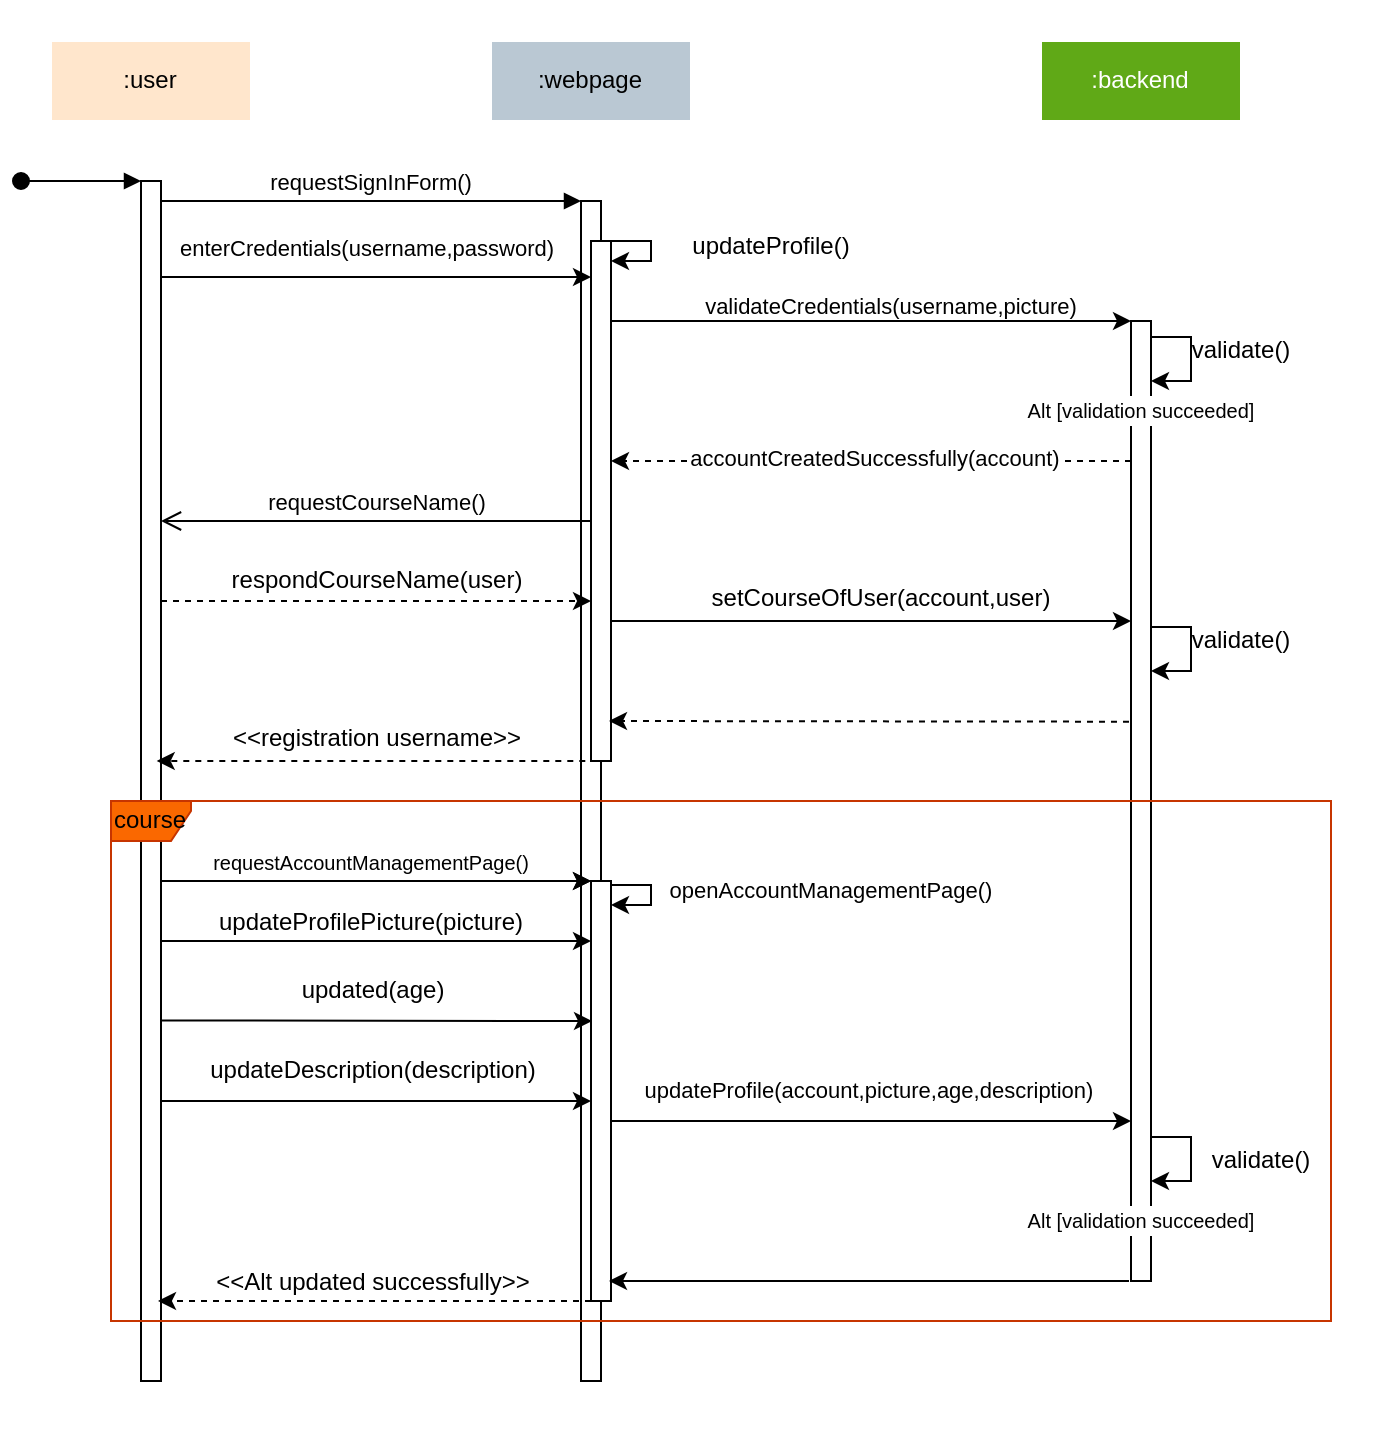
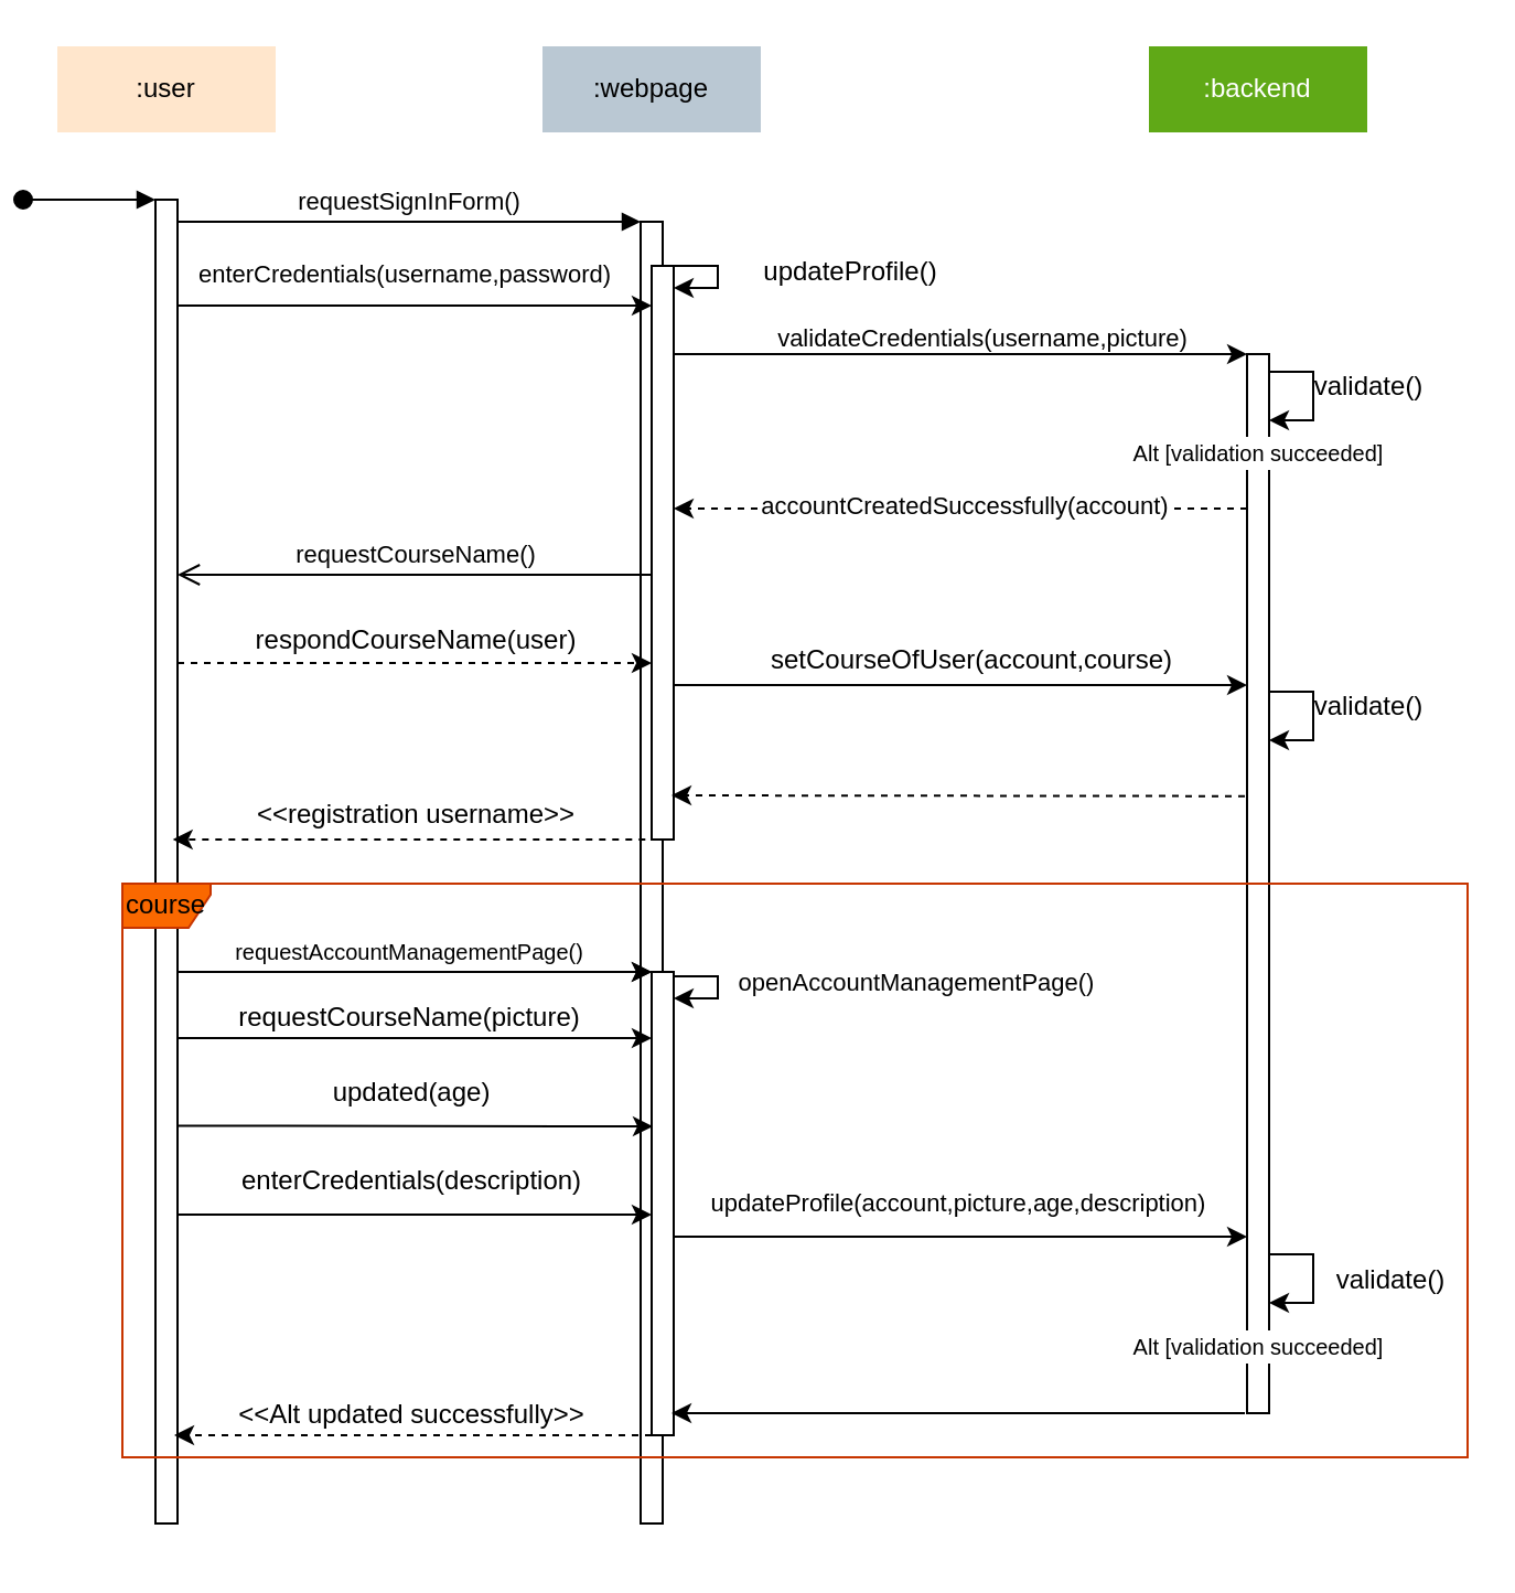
  <mxCell id="0" />
  <mxCell id="1" parent="0" />
  <mxCell id="2" value=":user" style="shape=umlLifeline;perimeter=lifelinePerimeter;whiteSpace=wrap;html=1;container=0;dropTarget=0;collapsible=0;recursiveResize=0;outlineConnect=0;portConstraint=eastwest;newEdgeStyle={&quot;edgeStyle&quot;:&quot;elbowEdgeStyle&quot;,&quot;elbow&quot;:&quot;vertical&quot;,&quot;curved&quot;:0,&quot;rounded&quot;:0};fillColor=#ffe6cc;strokeColor=#FFFFFF;" parent="1" vertex="1"><mxGeometry x="20" y="20" width="100" height="680" as="geometry" /></mxCell>
  <mxCell id="3" value="" style="html=1;points=[];perimeter=orthogonalPerimeter;outlineConnect=0;targetShapes=umlLifeline;portConstraint=eastwest;newEdgeStyle={&quot;edgeStyle&quot;:&quot;elbowEdgeStyle&quot;,&quot;elbow&quot;:&quot;vertical&quot;,&quot;curved&quot;:0,&quot;rounded&quot;:0};" parent="2" vertex="1"><mxGeometry x="45" y="70" width="10" height="600" as="geometry" /></mxCell>
  <mxCell id="4" value="" style="html=1;verticalAlign=bottom;startArrow=oval;endArrow=block;startSize=8;edgeStyle=elbowEdgeStyle;elbow=vertical;curved=0;rounded=0;" parent="2" target="3" edge="1"><mxGeometry relative="1" as="geometry"><mxPoint x="-15" y="70" as="sourcePoint" /></mxGeometry></mxCell>
  <mxCell id="5" value=":webpage" style="shape=umlLifeline;perimeter=lifelinePerimeter;whiteSpace=wrap;html=1;container=0;dropTarget=0;collapsible=0;recursiveResize=0;outlineConnect=0;portConstraint=eastwest;newEdgeStyle={&quot;edgeStyle&quot;:&quot;elbowEdgeStyle&quot;,&quot;elbow&quot;:&quot;vertical&quot;,&quot;curved&quot;:0,&quot;rounded&quot;:0};fillColor=#bac8d3;strokeColor=#FFFFFF;" parent="1" vertex="1"><mxGeometry x="240" y="20" width="100" height="680" as="geometry" /></mxCell>
  <mxCell id="6" value="" style="html=1;points=[];perimeter=orthogonalPerimeter;outlineConnect=0;targetShapes=umlLifeline;portConstraint=eastwest;newEdgeStyle={&quot;edgeStyle&quot;:&quot;elbowEdgeStyle&quot;,&quot;elbow&quot;:&quot;vertical&quot;,&quot;curved&quot;:0,&quot;rounded&quot;:0};" parent="5" vertex="1"><mxGeometry x="45" y="80" width="10" height="590" as="geometry" /></mxCell>
  <mxCell id="7" value="" style="html=1;points=[];perimeter=orthogonalPerimeter;outlineConnect=0;targetShapes=umlLifeline;portConstraint=eastwest;newEdgeStyle={&quot;edgeStyle&quot;:&quot;elbowEdgeStyle&quot;,&quot;elbow&quot;:&quot;vertical&quot;,&quot;curved&quot;:0,&quot;rounded&quot;:0};" parent="5" vertex="1"><mxGeometry x="50" y="100" width="10" height="260" as="geometry" /></mxCell>
  <mxCell id="8" value="" style="endArrow=classic;html=1;rounded=0;" edge="1" parent="5" target="7"><mxGeometry width="50" height="50" relative="1" as="geometry"><mxPoint x="70" y="100" as="sourcePoint" /><mxPoint x="110" y="100" as="targetPoint" /><Array as="points"><mxPoint x="60" y="100" /><mxPoint x="70" y="100" /><mxPoint x="80" y="100" /><mxPoint x="80" y="110" /><mxPoint x="70" y="110" /></Array></mxGeometry></mxCell>
  <mxCell id="9" value="" style="html=1;points=[];perimeter=orthogonalPerimeter;outlineConnect=0;targetShapes=umlLifeline;portConstraint=eastwest;newEdgeStyle={&quot;edgeStyle&quot;:&quot;elbowEdgeStyle&quot;,&quot;elbow&quot;:&quot;vertical&quot;,&quot;curved&quot;:0,&quot;rounded&quot;:0};" vertex="1" parent="5"><mxGeometry x="50" y="420" width="10" height="210" as="geometry" /></mxCell>
  <mxCell id="10" value="requestSignInForm()" style="html=1;verticalAlign=bottom;endArrow=block;edgeStyle=elbowEdgeStyle;elbow=vertical;curved=0;rounded=0;" parent="1" source="3" target="6" edge="1"><mxGeometry relative="1" as="geometry"><mxPoint x="175" y="110" as="sourcePoint" /><Array as="points"><mxPoint x="160" y="100" /></Array></mxGeometry></mxCell>
  <mxCell id="11" value="requestCourseName()" style="html=1;verticalAlign=bottom;endArrow=open;endSize=8;edgeStyle=elbowEdgeStyle;elbow=vertical;curved=0;rounded=0;" parent="1" source="7" target="3" edge="1"><mxGeometry x="-0.002" relative="1" as="geometry"><mxPoint x="175" y="185" as="targetPoint" /><Array as="points"><mxPoint x="170" y="260" /></Array><mxPoint as="offset" /></mxGeometry></mxCell>
  <mxCell id="12" value=":backend" style="shape=umlLifeline;perimeter=lifelinePerimeter;whiteSpace=wrap;html=1;container=0;dropTarget=0;collapsible=0;recursiveResize=0;outlineConnect=0;portConstraint=eastwest;newEdgeStyle={&quot;edgeStyle&quot;:&quot;elbowEdgeStyle&quot;,&quot;elbow&quot;:&quot;vertical&quot;,&quot;curved&quot;:0,&quot;rounded&quot;:0};fillColor=#60a917;strokeColor=#FFFFFF;fontColor=#ffffff;" vertex="1" parent="1"><mxGeometry x="515" y="20" width="100" height="680" as="geometry" /></mxCell>
  <mxCell id="13" value="" style="html=1;points=[];perimeter=orthogonalPerimeter;outlineConnect=0;targetShapes=umlLifeline;portConstraint=eastwest;newEdgeStyle={&quot;edgeStyle&quot;:&quot;elbowEdgeStyle&quot;,&quot;elbow&quot;:&quot;vertical&quot;,&quot;curved&quot;:0,&quot;rounded&quot;:0};" vertex="1" parent="12"><mxGeometry x="45" y="140" width="10" height="480" as="geometry" /></mxCell>
  <mxCell id="14" value="updateProfile()" style="text;html=1;align=center;verticalAlign=middle;resizable=0;points=[];autosize=1;strokeColor=none;fillColor=none;" vertex="1" parent="1"><mxGeometry x="320" y="108" width="120" height="30" as="geometry" /></mxCell>
  <mxCell id="15" style="edgeStyle=elbowEdgeStyle;rounded=0;orthogonalLoop=1;jettySize=auto;html=1;elbow=vertical;curved=0;" edge="1" parent="1" target="7"><mxGeometry relative="1" as="geometry"><mxPoint x="75" y="138" as="sourcePoint" /><mxPoint x="250" y="138" as="targetPoint" /></mxGeometry></mxCell>
  <mxCell id="16" value="enterCredentials(username,password)" style="edgeLabel;html=1;align=center;verticalAlign=middle;resizable=0;points=[];" vertex="1" connectable="0" parent="15"><mxGeometry x="-0.15" y="-1" relative="1" as="geometry"><mxPoint x="11" y="-16" as="offset" /></mxGeometry></mxCell>
  <mxCell id="17" value="" style="edgeStyle=elbowEdgeStyle;rounded=0;orthogonalLoop=1;jettySize=auto;html=1;elbow=vertical;curved=0;" edge="1" parent="1"><mxGeometry relative="1" as="geometry"><mxPoint x="300" y="160.003" as="sourcePoint" /><mxPoint x="560" y="160.048" as="targetPoint" /></mxGeometry></mxCell>
  <mxCell id="18" value="validateCredentials(username,picture)" style="text;html=1;align=center;verticalAlign=middle;resizable=0;points=[];autosize=1;strokeColor=none;fillColor=none;fontSize=11;" vertex="1" parent="1"><mxGeometry x="330" y="138" width="220" height="30" as="geometry" /></mxCell>
  <mxCell id="19" value="" style="endArrow=classic;html=1;rounded=0;" edge="1" parent="1" target="13"><mxGeometry width="50" height="50" relative="1" as="geometry"><mxPoint x="580" y="168" as="sourcePoint" /><mxPoint x="570" y="178" as="targetPoint" /><Array as="points"><mxPoint x="570" y="168" /><mxPoint x="590" y="168" /><mxPoint x="590" y="178" /><mxPoint x="590" y="190" /></Array></mxGeometry></mxCell>
  <mxCell id="20" value="validate()" style="text;html=1;align=center;verticalAlign=middle;resizable=0;points=[];autosize=1;strokeColor=none;fillColor=none;" vertex="1" parent="1"><mxGeometry x="580" y="160" width="70" height="30" as="geometry" /></mxCell>
  <mxCell id="21" style="edgeStyle=elbowEdgeStyle;rounded=0;orthogonalLoop=1;jettySize=auto;html=1;elbow=vertical;curved=0;dashed=1;" edge="1" parent="1"><mxGeometry relative="1" as="geometry"><mxPoint x="560" y="230" as="sourcePoint" /><mxPoint x="300" y="230" as="targetPoint" /></mxGeometry></mxCell>
  <mxCell id="22" value="accountCreatedSuccessfully(account)" style="edgeLabel;html=1;align=center;verticalAlign=middle;resizable=0;points=[];" vertex="1" connectable="0" parent="21"><mxGeometry x="0.056" y="3" relative="1" as="geometry"><mxPoint x="8" y="-5" as="offset" /></mxGeometry></mxCell>
  <mxCell id="23" value="&lt;font style=&quot;font-size: 10px;&quot;&gt;Alt [validation succeeded]&lt;/font&gt;" style="text;html=1;align=center;verticalAlign=middle;resizable=0;points=[];autosize=1;strokeColor=none;fillColor=none;labelBackgroundColor=default;" vertex="1" parent="1"><mxGeometry x="490" y="190" width="150" height="30" as="geometry" /></mxCell>
  <mxCell id="24" style="edgeStyle=elbowEdgeStyle;rounded=0;orthogonalLoop=1;jettySize=auto;html=1;elbow=horizontal;curved=0;dashed=1;" edge="1" parent="1"><mxGeometry relative="1" as="geometry"><mxPoint x="75" y="299.998" as="sourcePoint" /><mxPoint x="290" y="299.998" as="targetPoint" /></mxGeometry></mxCell>
  <mxCell id="25" value="respondCourseName(user)" style="text;html=1;align=center;verticalAlign=middle;resizable=0;points=[];autosize=1;strokeColor=none;fillColor=none;" vertex="1" parent="1"><mxGeometry x="88" y="275" width="190" height="30" as="geometry" /></mxCell>
  <mxCell id="26" style="edgeStyle=elbowEdgeStyle;rounded=0;orthogonalLoop=1;jettySize=auto;html=1;elbow=vertical;curved=0;" edge="1" parent="1"><mxGeometry relative="1" as="geometry"><mxPoint x="300" y="309.998" as="sourcePoint" /><mxPoint x="560" y="309.998" as="targetPoint" /></mxGeometry></mxCell>
- <mxCell id="27" value="setCourseOfUser(account,user)" style="text;html=1;align=center;verticalAlign=middle;resizable=0;points=[];autosize=1;strokeColor=none;fillColor=none;" vertex="1" parent="1"><mxGeometry x="330" y="284" width="210" height="30" as="geometry" /></mxCell>
+ <mxCell id="27" value="setCourseOfUser(account,course)" style="text;html=1;align=center;verticalAlign=middle;resizable=0;points=[];autosize=1;strokeColor=none;fillColor=none;" vertex="1" parent="1"><mxGeometry x="330" y="284" width="210" height="30" as="geometry" /></mxCell>
  <mxCell id="28" value="" style="endArrow=classic;html=1;rounded=0;" edge="1" parent="1"><mxGeometry width="50" height="50" relative="1" as="geometry"><mxPoint x="580" y="313" as="sourcePoint" /><mxPoint x="570" y="335" as="targetPoint" /><Array as="points"><mxPoint x="570" y="313" /><mxPoint x="590" y="313" /><mxPoint x="590" y="323" /><mxPoint x="590" y="335" /></Array></mxGeometry></mxCell>
  <mxCell id="29" value="validate()" style="text;html=1;align=center;verticalAlign=middle;resizable=0;points=[];autosize=1;strokeColor=none;fillColor=none;" vertex="1" parent="1"><mxGeometry x="580" y="305" width="70" height="30" as="geometry" /></mxCell>
  <mxCell id="30" style="edgeStyle=elbowEdgeStyle;rounded=0;orthogonalLoop=1;jettySize=auto;html=1;elbow=vertical;curved=0;dashed=1;" edge="1" parent="1"><mxGeometry relative="1" as="geometry"><mxPoint x="559" y="360.345" as="sourcePoint" /><mxPoint x="299" y="360" as="targetPoint" /></mxGeometry></mxCell>
  <mxCell id="31" style="edgeStyle=elbowEdgeStyle;rounded=0;orthogonalLoop=1;jettySize=auto;html=1;elbow=vertical;curved=0;dashed=1;" edge="1" parent="1"><mxGeometry relative="1" as="geometry"><mxPoint x="293.15" y="380" as="sourcePoint" /><mxPoint x="72.85" y="380" as="targetPoint" /></mxGeometry></mxCell>
  <mxCell id="32" value="&amp;lt;&amp;lt;registration username&amp;gt;&amp;gt;" style="text;html=1;align=center;verticalAlign=middle;resizable=0;points=[];autosize=1;strokeColor=none;fillColor=none;" vertex="1" parent="1"><mxGeometry x="98" y="354" width="170" height="30" as="geometry" /></mxCell>
  <mxCell id="33" style="edgeStyle=elbowEdgeStyle;rounded=0;orthogonalLoop=1;jettySize=auto;html=1;elbow=vertical;curved=0;" edge="1" parent="1" source="3" target="9"><mxGeometry relative="1" as="geometry"><Array as="points"><mxPoint x="200" y="440" /></Array></mxGeometry></mxCell>
  <mxCell id="34" value="requestAccountManagementPage()" style="text;html=1;align=center;verticalAlign=middle;resizable=0;points=[];autosize=1;strokeColor=none;fillColor=none;fontSize=10;" vertex="1" parent="1"><mxGeometry x="85" y="416" width="190" height="30" as="geometry" /></mxCell>
  <mxCell id="35" value="" style="endArrow=classic;html=1;rounded=0;" edge="1" parent="1"><mxGeometry width="50" height="50" relative="1" as="geometry"><mxPoint x="310" y="442" as="sourcePoint" /><mxPoint x="300" y="452" as="targetPoint" /><Array as="points"><mxPoint x="300" y="442" /><mxPoint x="310" y="442" /><mxPoint x="320" y="442" /><mxPoint x="320" y="452" /><mxPoint x="310" y="452" /></Array></mxGeometry></mxCell>
  <mxCell id="36" value="&lt;font style=&quot;font-size: 11px;&quot;&gt;openAccountManagementPage()&lt;/font&gt;" style="text;html=1;align=center;verticalAlign=middle;resizable=0;points=[];autosize=1;strokeColor=none;fillColor=none;" vertex="1" parent="1"><mxGeometry x="320" y="430" width="180" height="30" as="geometry" /></mxCell>
  <mxCell id="37" value="course" style="shape=umlFrame;whiteSpace=wrap;html=1;pointerEvents=0;recursiveResize=0;container=1;collapsible=0;width=40;height=20;fillColor=#fa6800;fontColor=#000000;strokeColor=#C73500;" vertex="1" parent="1"><mxGeometry x="50" y="400" width="610" height="260" as="geometry" /></mxCell>
- <mxCell id="38" value="updateProfilePicture(picture)" style="text;html=1;align=center;verticalAlign=middle;resizable=0;points=[];autosize=1;strokeColor=none;fillColor=none;" vertex="1" parent="37"><mxGeometry x="40" y="46" width="180" height="30" as="geometry" /></mxCell>
+ <mxCell id="38" value="requestCourseName(picture)" style="text;html=1;align=center;verticalAlign=middle;resizable=0;points=[];autosize=1;strokeColor=none;fillColor=none;" vertex="1" parent="37"><mxGeometry x="40" y="46" width="180" height="30" as="geometry" /></mxCell>
  <mxCell id="39" style="edgeStyle=elbowEdgeStyle;rounded=0;orthogonalLoop=1;jettySize=auto;html=1;elbow=vertical;curved=0;" edge="1" parent="37"><mxGeometry relative="1" as="geometry"><mxPoint x="25.5" y="109.739" as="sourcePoint" /><mxPoint x="240.5" y="109.739" as="targetPoint" /></mxGeometry></mxCell>
  <mxCell id="40" value="updated(age)" style="text;html=1;align=center;verticalAlign=middle;resizable=0;points=[];autosize=1;strokeColor=none;fillColor=none;" vertex="1" parent="37"><mxGeometry x="76" y="80" width="110" height="30" as="geometry" /></mxCell>
  <mxCell id="41" style="edgeStyle=elbowEdgeStyle;rounded=0;orthogonalLoop=1;jettySize=auto;html=1;elbow=vertical;curved=0;" edge="1" parent="37"><mxGeometry relative="1" as="geometry"><mxPoint x="25" y="149.999" as="sourcePoint" /><mxPoint x="240" y="149.999" as="targetPoint" /></mxGeometry></mxCell>
- <mxCell id="42" value="updateDescription(description)" style="text;html=1;align=center;verticalAlign=middle;resizable=0;points=[];autosize=1;strokeColor=none;fillColor=none;" vertex="1" parent="37"><mxGeometry x="36" y="120" width="190" height="30" as="geometry" /></mxCell>
+ <mxCell id="42" value="enterCredentials(description)" style="text;html=1;align=center;verticalAlign=middle;resizable=0;points=[];autosize=1;strokeColor=none;fillColor=none;" vertex="1" parent="37"><mxGeometry x="36" y="120" width="190" height="30" as="geometry" /></mxCell>
  <mxCell id="43" style="edgeStyle=elbowEdgeStyle;rounded=0;orthogonalLoop=1;jettySize=auto;html=1;elbow=vertical;curved=0;" edge="1" parent="37"><mxGeometry relative="1" as="geometry"><mxPoint x="250" y="159.997" as="sourcePoint" /><mxPoint x="510" y="159.997" as="targetPoint" /></mxGeometry></mxCell>
  <mxCell id="44" value="" style="endArrow=classic;html=1;rounded=0;" edge="1" parent="37"><mxGeometry width="50" height="50" relative="1" as="geometry"><mxPoint x="530" y="168" as="sourcePoint" /><mxPoint x="520" y="190" as="targetPoint" /><Array as="points"><mxPoint x="520" y="168" /><mxPoint x="540" y="168" /><mxPoint x="540" y="178" /><mxPoint x="540" y="190" /></Array></mxGeometry></mxCell>
  <mxCell id="45" value="validate()" style="text;html=1;align=center;verticalAlign=middle;resizable=0;points=[];autosize=1;strokeColor=none;fillColor=none;" vertex="1" parent="37"><mxGeometry x="540" y="165" width="70" height="30" as="geometry" /></mxCell>
  <mxCell id="46" value="&lt;font style=&quot;font-size: 10px;&quot;&gt;Alt [validation succeeded]&lt;/font&gt;" style="text;html=1;align=center;verticalAlign=middle;resizable=0;points=[];autosize=1;strokeColor=none;fillColor=none;labelBackgroundColor=default;" vertex="1" parent="37"><mxGeometry x="440" y="195" width="150" height="30" as="geometry" /></mxCell>
  <mxCell id="47" style="edgeStyle=elbowEdgeStyle;rounded=0;orthogonalLoop=1;jettySize=auto;html=1;elbow=vertical;curved=0;" edge="1" parent="37"><mxGeometry relative="1" as="geometry"><mxPoint x="509.0" y="240" as="sourcePoint" /><mxPoint x="249" y="240" as="targetPoint" /></mxGeometry></mxCell>
  <mxCell id="48" value="&lt;font style=&quot;font-size: 11px;&quot;&gt;updateProfile(account,picture,age,description)&lt;/font&gt;" style="text;html=1;align=center;verticalAlign=middle;resizable=0;points=[];autosize=1;strokeColor=none;fillColor=none;" vertex="1" parent="37"><mxGeometry x="254" y="130" width="250" height="30" as="geometry" /></mxCell>
  <mxCell id="49" style="edgeStyle=elbowEdgeStyle;rounded=0;orthogonalLoop=1;jettySize=auto;html=1;elbow=vertical;curved=0;dashed=1;" edge="1" parent="37" source="9"><mxGeometry relative="1" as="geometry"><mxPoint x="238.5" y="250.0" as="sourcePoint" /><mxPoint x="23.5" y="250.0" as="targetPoint" /></mxGeometry></mxCell>
  <mxCell id="50" style="edgeStyle=elbowEdgeStyle;rounded=0;orthogonalLoop=1;jettySize=auto;html=1;elbow=vertical;curved=0;" edge="1" parent="1" source="3" target="9"><mxGeometry relative="1" as="geometry"><Array as="points"><mxPoint x="190" y="470" /></Array></mxGeometry></mxCell>
  <mxCell id="51" style="edgeStyle=elbowEdgeStyle;rounded=0;orthogonalLoop=1;jettySize=auto;html=1;elbow=vertical;curved=0;" edge="1" parent="1" source="3" target="9"><mxGeometry relative="1" as="geometry"><mxPoint x="73.5" y="540.079" as="sourcePoint" /><mxPoint x="288.5" y="540.079" as="targetPoint" /><Array as="points"><mxPoint x="300" y="540" /></Array></mxGeometry></mxCell>
  <mxCell id="52" value="&amp;lt;&amp;lt;Alt updated successfully&amp;gt;&amp;gt;" style="text;html=1;align=center;verticalAlign=middle;resizable=0;points=[];autosize=1;strokeColor=none;fillColor=none;" vertex="1" parent="1"><mxGeometry x="76" y="626" width="210" height="30" as="geometry" /></mxCell>
